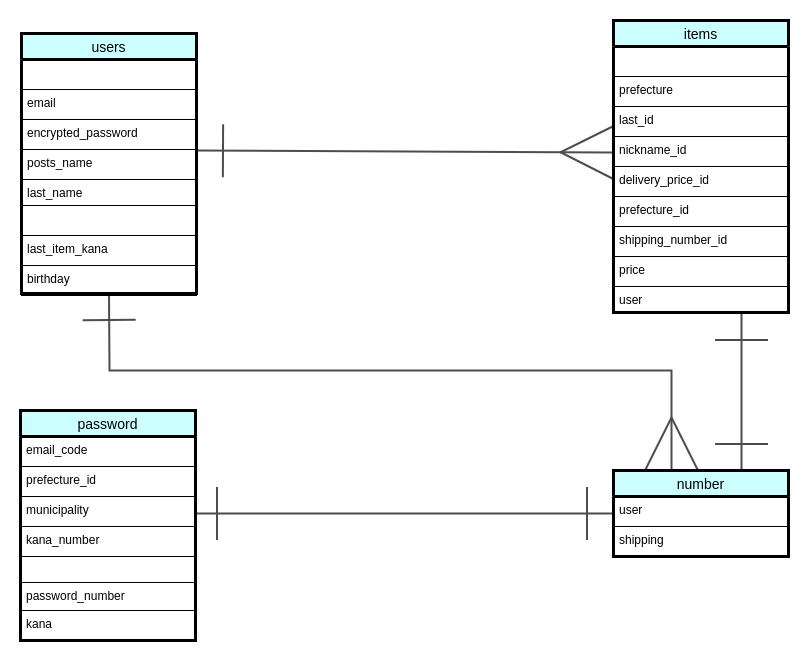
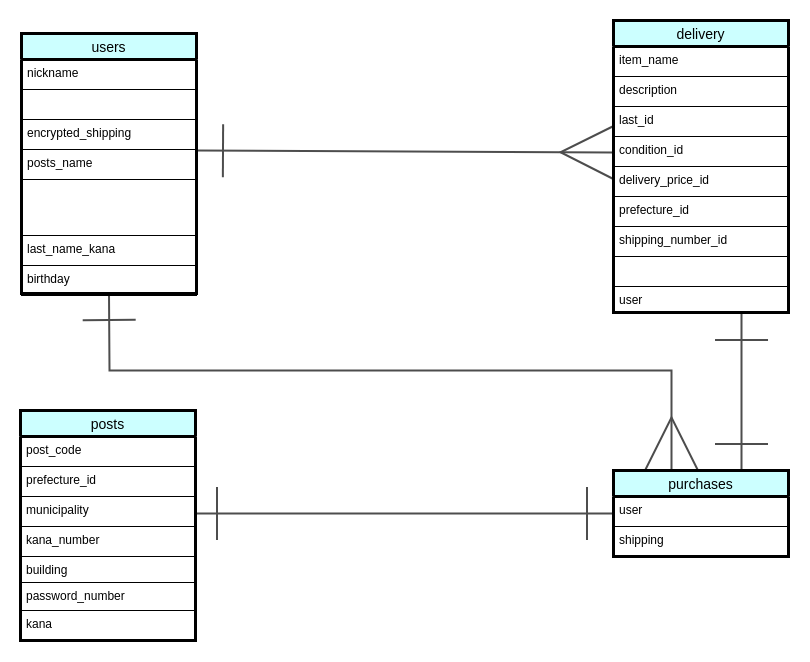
  <mxCell id="0" />
  <mxCell id="1" parent="0" />
  <mxCell id="2" style="edgeStyle=none;html=1;exitX=1;exitY=0.5;exitDx=0;exitDy=0;endArrow=ERmany;endFill=0;startSize=50;endSize=50;startArrow=ERone;startFill=0;strokeWidth=2;strokeColor=#4D4D4D;entryX=0;entryY=0.5;entryDx=0;entryDy=0;" parent="1" edge="1"><mxGeometry relative="1" as="geometry"><mxPoint x="613" y="152" as="targetPoint" /><mxPoint x="196" y="150" as="sourcePoint" /></mxGeometry></mxCell>
  <mxCell id="3" style="edgeStyle=none;html=1;startArrow=ERone;startFill=0;endArrow=ERone;endFill=0;startSize=50;endSize=50;strokeColor=#4D4D4D;strokeWidth=2;entryX=0.503;entryY=1.038;entryDx=0;entryDy=0;entryPerimeter=0;" parent="1" edge="1"><mxGeometry relative="1" as="geometry"><mxPoint x="741.025" y="312.988" as="targetPoint" /><mxPoint x="741" y="470" as="sourcePoint" /></mxGeometry></mxCell>
  <mxCell id="4" style="edgeStyle=none;html=1;startArrow=ERone;startFill=0;endArrow=ERmany;endFill=0;startSize=50;endSize=50;strokeColor=#4D4D4D;strokeWidth=2;exitX=0.5;exitY=1;exitDx=0;exitDy=0;rounded=0;" parent="1" source="14" edge="1"><mxGeometry relative="1" as="geometry"><mxPoint x="671" y="470" as="targetPoint" /><mxPoint x="178.05" y="312.99" as="sourcePoint" /><Array as="points"><mxPoint x="109" y="370" /><mxPoint x="671" y="370" /></Array></mxGeometry></mxCell>
  <mxCell id="5" style="edgeStyle=none;rounded=0;html=1;startArrow=ERone;startFill=0;endArrow=ERone;endFill=0;startSize=50;endSize=50;strokeColor=#4D4D4D;strokeWidth=2;entryX=0;entryY=0.5;entryDx=0;entryDy=0;" parent="1" target="18" edge="1"><mxGeometry relative="1" as="geometry"><mxPoint x="190" y="513" as="sourcePoint" /><mxPoint x="600" y="550" as="targetPoint" /><Array as="points" /></mxGeometry></mxCell>
  <mxCell id="6" value="" style="group" parent="1" vertex="1" connectable="0"><mxGeometry x="21" y="33" width="175" height="322" as="geometry" /></mxCell>
- <mxCell id="8" value="email" style="text;strokeColor=default;fillColor=default;spacingLeft=4;spacingRight=4;overflow=hidden;rotatable=0;points=[[0,0.5],[1,0.5]];portConstraint=eastwest;fontSize=12;container=0;" parent="6" vertex="1"><mxGeometry y="56" width="175" height="30" as="geometry" /></mxCell>
- <mxCell id="9" value="encrypted_password" style="text;strokeColor=default;fillColor=default;spacingLeft=4;spacingRight=4;overflow=hidden;rotatable=0;points=[[0,0.5],[1,0.5]];portConstraint=eastwest;fontSize=12;container=0;" parent="6" vertex="1"><mxGeometry y="86" width="175" height="30" as="geometry" /></mxCell>
+ <mxCell id="7" value="nickname" style="text;strokeColor=default;fillColor=default;spacingLeft=4;spacingRight=4;overflow=hidden;rotatable=0;points=[[0,0.5],[1,0.5]];portConstraint=eastwest;fontSize=12;container=0;" parent="6" vertex="1"><mxGeometry y="26" width="175" height="30" as="geometry" /></mxCell>
+ <mxCell id="9" value="encrypted_shipping" style="text;strokeColor=default;fillColor=default;spacingLeft=4;spacingRight=4;overflow=hidden;rotatable=0;points=[[0,0.5],[1,0.5]];portConstraint=eastwest;fontSize=12;container=0;" parent="6" vertex="1"><mxGeometry y="86" width="175" height="30" as="geometry" /></mxCell>
  <mxCell id="10" value="posts_name" style="text;strokeColor=default;fillColor=default;spacingLeft=4;spacingRight=4;overflow=hidden;rotatable=0;points=[[0,0.5],[1,0.5]];portConstraint=eastwest;fontSize=12;container=0;" parent="6" vertex="1"><mxGeometry y="116" width="175" height="30" as="geometry" /></mxCell>
- <mxCell id="11" value="last_name" style="text;strokeColor=default;fillColor=default;spacingLeft=4;spacingRight=4;overflow=hidden;rotatable=0;points=[[0,0.5],[1,0.5]];portConstraint=eastwest;fontSize=12;container=0;" parent="6" vertex="1"><mxGeometry y="146" width="175" height="26" as="geometry" /></mxCell>
- <mxCell id="12" value="last_item_kana" style="text;strokeColor=default;fillColor=default;spacingLeft=4;spacingRight=4;overflow=hidden;rotatable=0;points=[[0,0.5],[1,0.5]];portConstraint=eastwest;fontSize=12;container=0;" parent="6" vertex="1"><mxGeometry y="202" width="175" height="30" as="geometry" /></mxCell>
+ <mxCell id="12" value="last_name_kana" style="text;strokeColor=default;fillColor=default;spacingLeft=4;spacingRight=4;overflow=hidden;rotatable=0;points=[[0,0.5],[1,0.5]];portConstraint=eastwest;fontSize=12;container=0;" parent="6" vertex="1"><mxGeometry y="202" width="175" height="30" as="geometry" /></mxCell>
  <mxCell id="13" value="birthday" style="text;strokeColor=default;fillColor=default;spacingLeft=4;spacingRight=4;overflow=hidden;rotatable=0;points=[[0,0.5],[1,0.5]];portConstraint=eastwest;fontSize=12;container=0;" parent="6" vertex="1"><mxGeometry y="232" width="175" height="30" as="geometry" /></mxCell>
  <mxCell id="14" value="users" style="swimlane;fontStyle=0;childLayout=stackLayout;horizontal=1;startSize=26;horizontalStack=0;resizeParent=1;resizeParentMax=0;resizeLast=0;collapsible=1;marginBottom=0;align=center;fontSize=14;strokeWidth=3;fillColor=#CCFFFF;container=0;" parent="6" vertex="1"><mxGeometry width="175" height="260" as="geometry" /></mxCell>
  <mxCell id="15" value="" style="group" parent="1" vertex="1" connectable="0"><mxGeometry x="613" y="470" width="175" height="86" as="geometry" /></mxCell>
  <mxCell id="16" value="user" style="text;strokeColor=default;fillColor=default;spacingLeft=4;spacingRight=4;overflow=hidden;rotatable=0;points=[[0,0.5],[1,0.5]];portConstraint=eastwest;fontSize=12;container=0;" parent="15" vertex="1"><mxGeometry y="26" width="175" height="30" as="geometry" /></mxCell>
  <mxCell id="17" value="shipping" style="text;strokeColor=default;fillColor=default;spacingLeft=4;spacingRight=4;overflow=hidden;rotatable=0;points=[[0,0.5],[1,0.5]];portConstraint=eastwest;fontSize=12;container=0;" parent="15" vertex="1"><mxGeometry y="56" width="175" height="30" as="geometry" /></mxCell>
- <mxCell id="18" value="number" style="swimlane;fontStyle=0;childLayout=stackLayout;horizontal=1;startSize=26;horizontalStack=0;resizeParent=1;resizeParentMax=0;resizeLast=0;collapsible=1;marginBottom=0;align=center;fontSize=14;strokeWidth=3;fillColor=#CCFFFF;container=0;" parent="15" vertex="1"><mxGeometry width="175" height="86" as="geometry" /></mxCell>
+ <mxCell id="18" value="purchases" style="swimlane;fontStyle=0;childLayout=stackLayout;horizontal=1;startSize=26;horizontalStack=0;resizeParent=1;resizeParentMax=0;resizeLast=0;collapsible=1;marginBottom=0;align=center;fontSize=14;strokeWidth=3;fillColor=#CCFFFF;container=0;" parent="15" vertex="1"><mxGeometry width="175" height="86" as="geometry" /></mxCell>
  <mxCell id="19" value="" style="group" parent="1" vertex="1" connectable="0"><mxGeometry x="613" y="20" width="175" height="292" as="geometry" /></mxCell>
- <mxCell id="21" value="prefecture" style="text;strokeColor=default;fillColor=default;spacingLeft=4;spacingRight=4;overflow=hidden;rotatable=0;points=[[0,0.5],[1,0.5]];portConstraint=eastwest;fontSize=12;container=0;" parent="19" vertex="1"><mxGeometry y="56" width="175" height="30" as="geometry" /></mxCell>
+ <mxCell id="20" value="item_name" style="text;strokeColor=default;fillColor=default;spacingLeft=4;spacingRight=4;overflow=hidden;rotatable=0;points=[[0,0.5],[1,0.5]];portConstraint=eastwest;fontSize=12;container=0;" parent="19" vertex="1"><mxGeometry y="26" width="175" height="30" as="geometry" /></mxCell>
+ <mxCell id="21" value="description" style="text;strokeColor=default;fillColor=default;spacingLeft=4;spacingRight=4;overflow=hidden;rotatable=0;points=[[0,0.5],[1,0.5]];portConstraint=eastwest;fontSize=12;container=0;" parent="19" vertex="1"><mxGeometry y="56" width="175" height="30" as="geometry" /></mxCell>
  <mxCell id="22" value="last_id" style="text;strokeColor=default;fillColor=default;spacingLeft=4;spacingRight=4;overflow=hidden;rotatable=0;points=[[0,0.5],[1,0.5]];portConstraint=eastwest;fontSize=12;container=0;" parent="19" vertex="1"><mxGeometry y="86" width="175" height="30" as="geometry" /></mxCell>
- <mxCell id="23" value="nickname_id" style="text;strokeColor=default;fillColor=default;spacingLeft=4;spacingRight=4;overflow=hidden;rotatable=0;points=[[0,0.5],[1,0.5]];portConstraint=eastwest;fontSize=12;container=0;" parent="19" vertex="1"><mxGeometry y="116" width="175" height="30" as="geometry" /></mxCell>
+ <mxCell id="23" value="condition_id" style="text;strokeColor=default;fillColor=default;spacingLeft=4;spacingRight=4;overflow=hidden;rotatable=0;points=[[0,0.5],[1,0.5]];portConstraint=eastwest;fontSize=12;container=0;" parent="19" vertex="1"><mxGeometry y="116" width="175" height="30" as="geometry" /></mxCell>
  <mxCell id="24" value="delivery_price_id" style="text;strokeColor=default;fillColor=default;spacingLeft=4;spacingRight=4;overflow=hidden;rotatable=0;points=[[0,0.5],[1,0.5]];portConstraint=eastwest;fontSize=12;container=0;" parent="19" vertex="1"><mxGeometry y="146" width="175" height="30" as="geometry" /></mxCell>
  <mxCell id="25" value="prefecture_id" style="text;strokeColor=default;fillColor=default;spacingLeft=4;spacingRight=4;overflow=hidden;rotatable=0;points=[[0,0.5],[1,0.5]];portConstraint=eastwest;fontSize=12;container=0;" parent="19" vertex="1"><mxGeometry y="176" width="175" height="30" as="geometry" /></mxCell>
  <mxCell id="26" value="shipping_number_id" style="text;strokeColor=default;fillColor=default;spacingLeft=4;spacingRight=4;overflow=hidden;rotatable=0;points=[[0,0.5],[1,0.5]];portConstraint=eastwest;fontSize=12;container=0;" parent="19" vertex="1"><mxGeometry y="206" width="175" height="30" as="geometry" /></mxCell>
- <mxCell id="27" value="price" style="text;strokeColor=default;fillColor=default;spacingLeft=4;spacingRight=4;overflow=hidden;rotatable=0;points=[[0,0.5],[1,0.5]];portConstraint=eastwest;fontSize=12;container=0;" parent="19" vertex="1"><mxGeometry y="236" width="175" height="30" as="geometry" /></mxCell>
  <mxCell id="28" value="user" style="text;strokeColor=default;fillColor=default;spacingLeft=4;spacingRight=4;overflow=hidden;rotatable=0;points=[[0,0.5],[1,0.5]];portConstraint=eastwest;fontSize=12;container=0;" parent="19" vertex="1"><mxGeometry y="266" width="175" height="26" as="geometry" /></mxCell>
- <mxCell id="29" value="items" style="swimlane;fontStyle=0;childLayout=stackLayout;horizontal=1;startSize=26;horizontalStack=0;resizeParent=1;resizeParentMax=0;resizeLast=0;collapsible=1;marginBottom=0;align=center;fontSize=14;strokeWidth=3;fillColor=#CCFFFF;container=0;" parent="19" vertex="1"><mxGeometry width="175" height="292" as="geometry" /></mxCell>
- <mxCell id="30" value="email_code" style="text;strokeColor=default;fillColor=default;spacingLeft=4;spacingRight=4;overflow=hidden;rotatable=0;points=[[0,0.5],[1,0.5]];portConstraint=eastwest;fontSize=12;container=0;" parent="1" vertex="1"><mxGeometry x="20" y="436" width="175" height="30" as="geometry" /></mxCell>
+ <mxCell id="29" value="delivery" style="swimlane;fontStyle=0;childLayout=stackLayout;horizontal=1;startSize=26;horizontalStack=0;resizeParent=1;resizeParentMax=0;resizeLast=0;collapsible=1;marginBottom=0;align=center;fontSize=14;strokeWidth=3;fillColor=#CCFFFF;container=0;" parent="19" vertex="1"><mxGeometry width="175" height="292" as="geometry" /></mxCell>
+ <mxCell id="30" value="post_code" style="text;strokeColor=default;fillColor=default;spacingLeft=4;spacingRight=4;overflow=hidden;rotatable=0;points=[[0,0.5],[1,0.5]];portConstraint=eastwest;fontSize=12;container=0;" parent="1" vertex="1"><mxGeometry x="20" y="436" width="175" height="30" as="geometry" /></mxCell>
  <mxCell id="31" value="prefecture_id" style="text;strokeColor=default;fillColor=default;spacingLeft=4;spacingRight=4;overflow=hidden;rotatable=0;points=[[0,0.5],[1,0.5]];portConstraint=eastwest;fontSize=12;container=0;" parent="1" vertex="1"><mxGeometry x="20" y="466" width="175" height="30" as="geometry" /></mxCell>
  <mxCell id="32" value="municipality" style="text;strokeColor=default;fillColor=default;spacingLeft=4;spacingRight=4;overflow=hidden;rotatable=0;points=[[0,0.5],[1,0.5]];portConstraint=eastwest;fontSize=12;container=0;" parent="1" vertex="1"><mxGeometry x="20" y="496" width="175" height="30" as="geometry" /></mxCell>
  <mxCell id="33" value="kana_number" style="text;strokeColor=default;fillColor=default;spacingLeft=4;spacingRight=4;overflow=hidden;rotatable=0;points=[[0,0.5],[1,0.5]];portConstraint=eastwest;fontSize=12;container=0;" parent="1" vertex="1"><mxGeometry x="20" y="526" width="175" height="30" as="geometry" /></mxCell>
+ <mxCell id="34" value="building" style="text;strokeColor=default;fillColor=default;spacingLeft=4;spacingRight=4;overflow=hidden;rotatable=0;points=[[0,0.5],[1,0.5]];portConstraint=eastwest;fontSize=12;container=0;" parent="1" vertex="1"><mxGeometry x="20" y="556" width="175" height="26" as="geometry" /></mxCell>
  <mxCell id="35" value="password_number" style="text;strokeColor=default;fillColor=default;spacingLeft=4;spacingRight=4;overflow=hidden;rotatable=0;points=[[0,0.5],[1,0.5]];portConstraint=eastwest;fontSize=12;container=0;" parent="1" vertex="1"><mxGeometry x="20" y="582" width="175" height="28" as="geometry" /></mxCell>
  <mxCell id="36" value="kana" style="text;strokeColor=default;fillColor=default;spacingLeft=4;spacingRight=4;overflow=hidden;rotatable=0;points=[[0,0.5],[1,0.5]];portConstraint=eastwest;fontSize=12;container=0;" vertex="1" parent="1"><mxGeometry x="20" y="610" width="175" height="30" as="geometry" /></mxCell>
- <mxCell id="37" value="password" style="swimlane;fontStyle=0;childLayout=stackLayout;horizontal=1;startSize=26;horizontalStack=0;resizeParent=1;resizeParentMax=0;resizeLast=0;collapsible=1;marginBottom=0;align=center;fontSize=14;strokeWidth=3;fillColor=#CCFFFF;container=0;" parent="1" vertex="1"><mxGeometry x="20" y="410" width="175" height="230" as="geometry" /></mxCell>
+ <mxCell id="37" value="posts" style="swimlane;fontStyle=0;childLayout=stackLayout;horizontal=1;startSize=26;horizontalStack=0;resizeParent=1;resizeParentMax=0;resizeLast=0;collapsible=1;marginBottom=0;align=center;fontSize=14;strokeWidth=3;fillColor=#CCFFFF;container=0;" parent="1" vertex="1"><mxGeometry x="20" y="410" width="175" height="230" as="geometry" /></mxCell>
